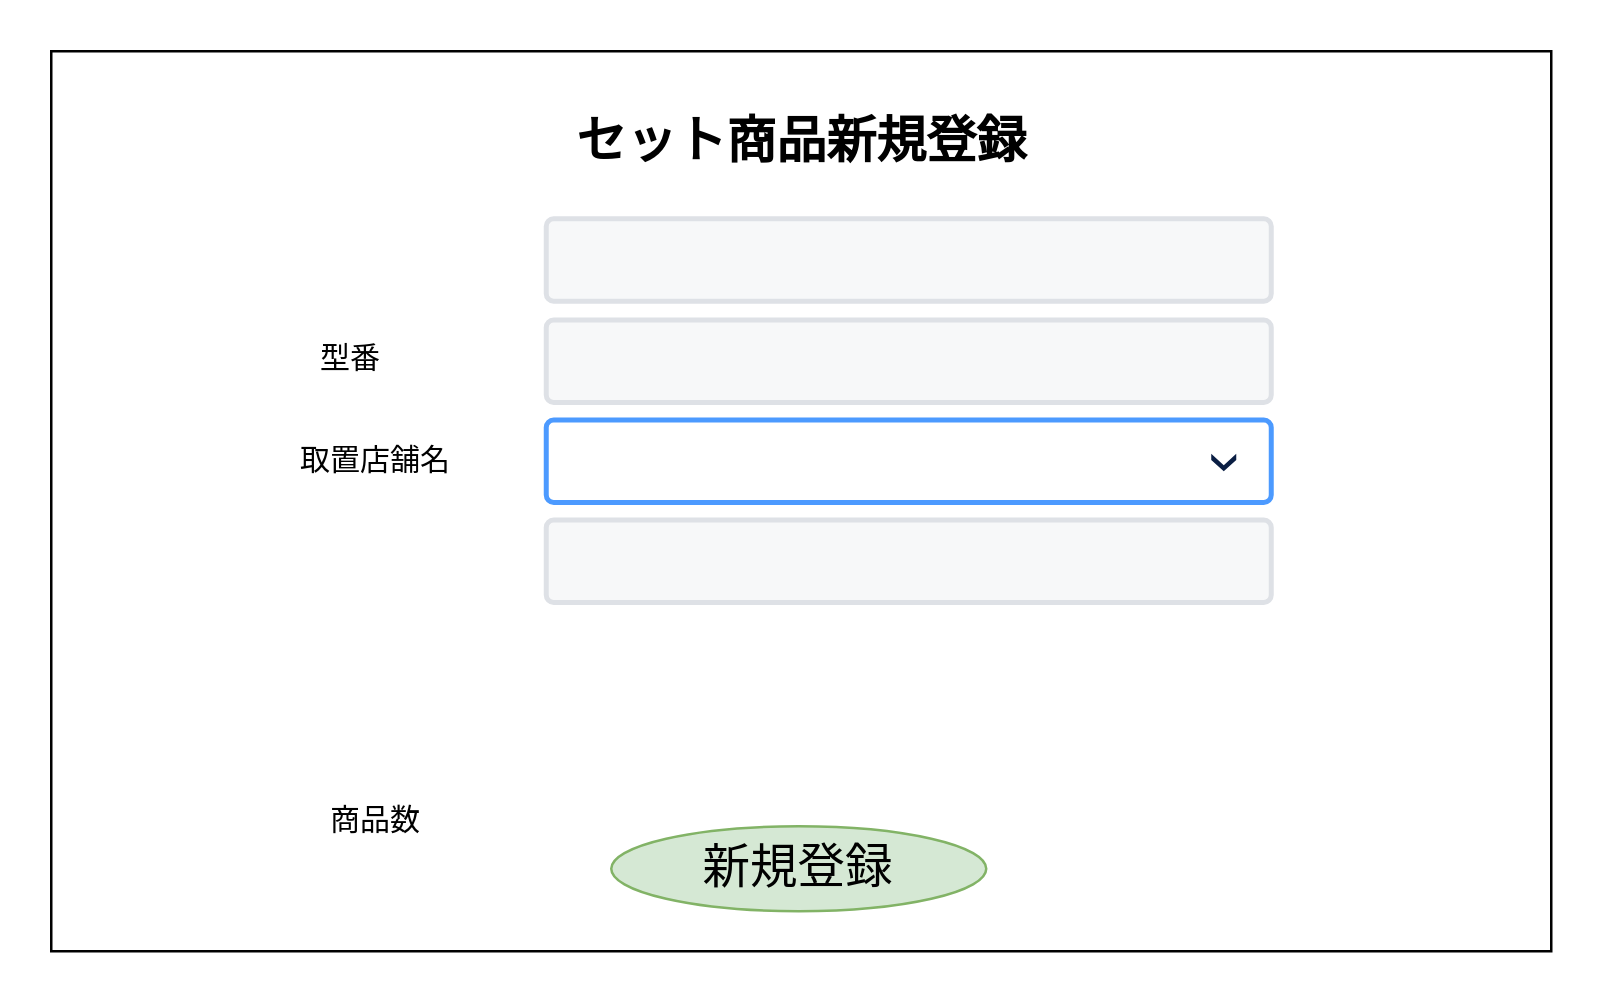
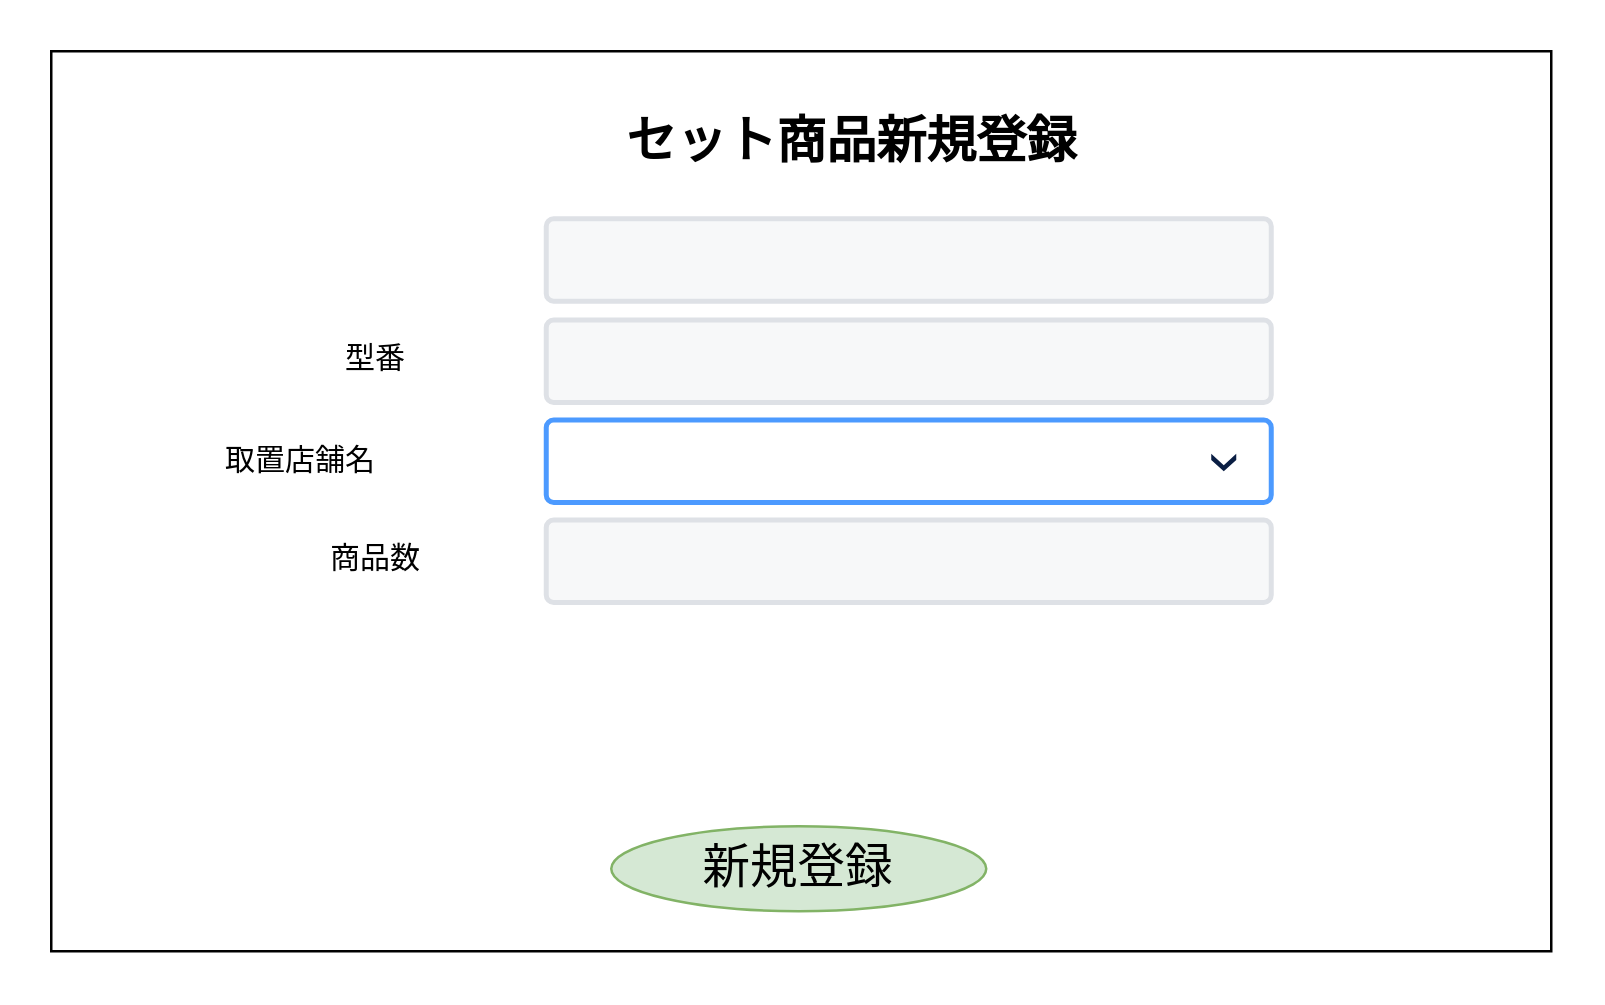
  <mxCell id="0" />
  <mxCell id="1" parent="0" />
  <mxCell id="2" value="" style="rounded=0;whiteSpace=wrap;html=1;fillColor=default;strokeColor=default;fontColor=default;" vertex="1" parent="1"><mxGeometry x="20" y="20" width="600" height="360" as="geometry" /></mxCell>
- <mxCell id="3" value="セット商品新規登録" style="text;html=1;strokeColor=none;fillColor=none;align=center;verticalAlign=middle;whiteSpace=wrap;rounded=0;fontColor=default;fontStyle=1;fontSize=20;" vertex="1" parent="1"><mxGeometry x="207.5" y="30" width="225" height="50" as="geometry" /></mxCell>
+ <mxCell id="3" value="セット商品新規登録" style="text;html=1;strokeColor=none;fillColor=none;align=center;verticalAlign=middle;whiteSpace=wrap;rounded=0;fontColor=default;fontStyle=1;fontSize=20;" vertex="1" parent="1"><mxGeometry x="227.5" y="30" width="225" height="50" as="geometry" /></mxCell>
  <mxCell id="4" value="" style="rounded=1;arcSize=9;fillColor=#F7F8F9;align=left;spacingLeft=5;strokeColor=#DEE1E6;html=1;strokeWidth=2;fontSize=12" vertex="1" parent="1"><mxGeometry x="218" y="87" width="290" height="33" as="geometry" /></mxCell>
- <mxCell id="5" value="型番" style="text;html=1;strokeColor=none;fillColor=none;align=center;verticalAlign=middle;whiteSpace=wrap;rounded=0;" vertex="1" parent="1"><mxGeometry x="90" y="127.5" width="100" height="30" as="geometry" /></mxCell>
+ <mxCell id="5" value="型番" style="text;html=1;strokeColor=none;fillColor=none;align=center;verticalAlign=middle;whiteSpace=wrap;rounded=0;" vertex="1" parent="1"><mxGeometry x="100" y="127.5" width="100" height="30" as="geometry" /></mxCell>
  <mxCell id="6" value="" style="rounded=1;arcSize=9;fillColor=#F7F8F9;align=left;spacingLeft=5;strokeColor=#DEE1E6;html=1;strokeWidth=2;fontSize=12" vertex="1" parent="1"><mxGeometry x="218" y="127.5" width="290" height="33" as="geometry" /></mxCell>
- <mxCell id="7" value="取置店舗名" style="text;html=1;strokeColor=none;fillColor=none;align=center;verticalAlign=middle;whiteSpace=wrap;rounded=0;" vertex="1" parent="1"><mxGeometry x="115" y="169" width="70" height="30" as="geometry" /></mxCell>
- <mxCell id="8" value="商品数" style="text;html=1;strokeColor=none;fillColor=none;align=center;verticalAlign=middle;whiteSpace=wrap;rounded=0;" vertex="1" parent="1"><mxGeometry x="115" y="312.5" width="70" height="30" as="geometry" /></mxCell>
+ <mxCell id="7" value="取置店舗名" style="text;html=1;strokeColor=none;fillColor=none;align=center;verticalAlign=middle;whiteSpace=wrap;rounded=0;" vertex="1" parent="1"><mxGeometry x="85" y="169" width="70" height="30" as="geometry" /></mxCell>
+ <mxCell id="8" value="商品数" style="text;html=1;strokeColor=none;fillColor=none;align=center;verticalAlign=middle;whiteSpace=wrap;rounded=0;" vertex="1" parent="1"><mxGeometry x="115" y="207.5" width="70" height="30" as="geometry" /></mxCell>
  <mxCell id="9" value="" style="rounded=1;arcSize=9;fillColor=#ffffff;strokeColor=#4C9AFF;html=1;strokeWidth=2;spacingLeft=30;fontColor=#000000;align=left" vertex="1" parent="1"><mxGeometry x="218" y="167.5" width="290" height="33" as="geometry" /></mxCell>
  <mxCell id="10" value="" style="shape=step;whiteSpace=wrap;html=1;rounded=0;strokeColor=none;strokeWidth=2;fillColor=#0A1E43;gradientColor=none;fontFamily=Verdana;fontSize=14;fontColor=#000000;align=left;direction=south;size=0.65;" vertex="1" parent="9"><mxGeometry x="1" y="0.5" width="10" height="7" relative="1" as="geometry"><mxPoint x="-24" y="-3" as="offset" /></mxGeometry></mxCell>
  <mxCell id="11" value="" style="rounded=1;arcSize=9;fillColor=#F7F8F9;align=left;spacingLeft=5;strokeColor=#DEE1E6;html=1;strokeWidth=2;fontSize=12" vertex="1" parent="1"><mxGeometry x="218" y="207.5" width="290" height="33" as="geometry" /></mxCell>
  <mxCell id="12" value="&lt;span style=&quot;font-size: 19px&quot;&gt;新規登録&lt;/span&gt;" style="ellipse;whiteSpace=wrap;html=1;align=center;labelBackgroundColor=none;fillColor=#d5e8d4;strokeColor=#82b366;" vertex="1" parent="1"><mxGeometry x="244" y="330" width="150" height="34" as="geometry" /></mxCell>
